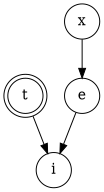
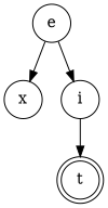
  digraph {
    node [color=black shape=circle]
    t [shape=doublecircle]
    e
    x
    i
-   x -> e
+   e -> x
    e -> i
-   t -> i
+   i -> t
  }
